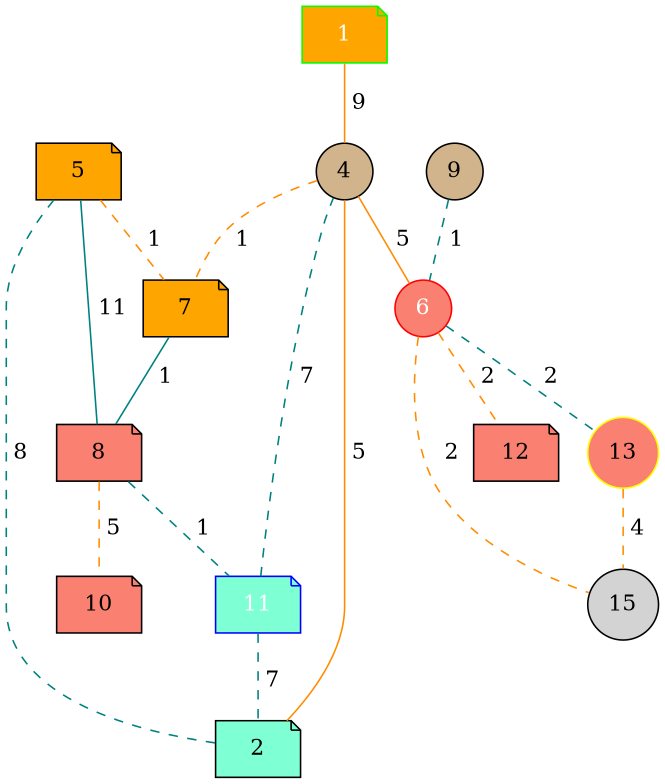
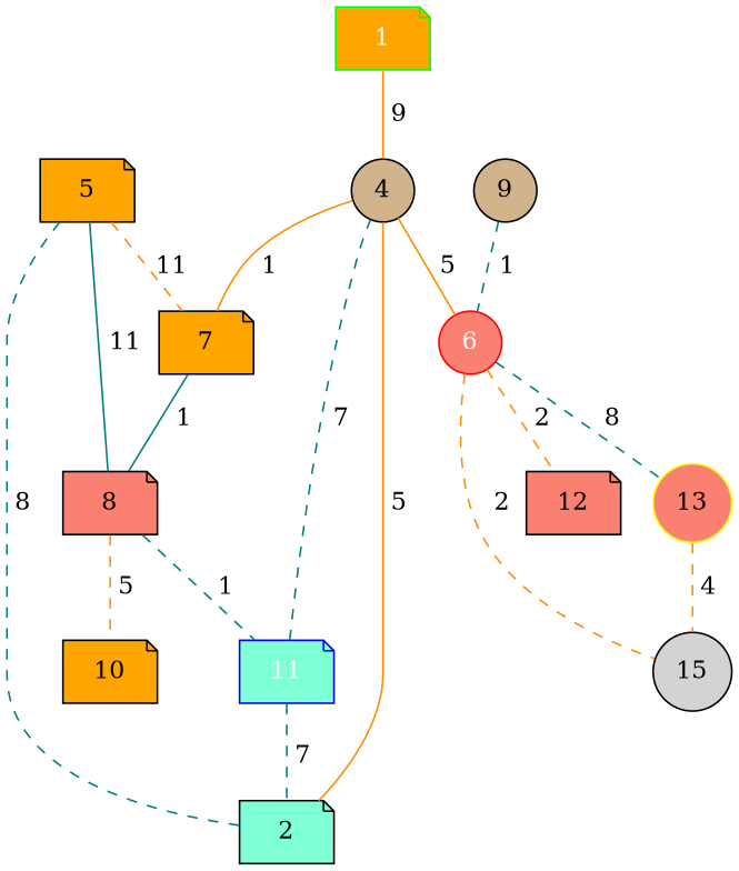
  strict graph {
    node [fillcolor=salmon shape=note style=filled]
    edge [color=darkorange style=dashed weight=1]
    n1 [color=green fillcolor=orange fontcolor=white label=1]
    n2 [fillcolor=tan label=4 shape=circle]
    n3 [fillcolor=aquamarine label=2]
    n4 [fillcolor=orange label=7]
    n5 [color=red fontcolor=white label=6 shape=circle]
    n6 [label=8]
    n7 [fillcolor=tan label=9 shape=circle]
    n8 [fillcolor=orange label=5]
-   n9 [label=10]
+   n9 [fillcolor=orange label=10]
    n10 [color=blue fillcolor=aquamarine fontcolor=white label=11]
    n11 [label=12]
    n12 [color=yellow label=13 shape=circle]
    n13 [fillcolor=lightgrey label=15 shape=circle]
    n1 -- n2 [label=" 9" style=solid weight=9]
    n2 -- n3 [label=" 5" style=solid weight=5]
-   n2 -- n4 [label=" 1"]
+   n2 -- n4 [label=" 1" style=solid]
    n2 -- n5 [label=" 5" style=solid weight=5]
    n4 -- n6 [color=teal label=" 1" style=solid]
    n5 -- n11 [label=" 2" weight=2]
-   n5 -- n12 [color=teal label=" 2" weight=2]
+   n5 -- n12 [color=teal label=" 8" weight=2]
    n5 -- n13 [label=" 2" weight=2]
    n6 -- n9 [label=" 5" weight=5]
    n6 -- n10 [color=teal label=" 1"]
    n7 -- n5 [color=teal label=" 1"]
    n8 -- n3 [color=teal label=" 8" weight=8]
-   n8 -- n4 [label=" 1"]
+   n8 -- n4 [label=" 11"]
    n8 -- n6 [color=teal label=" 11" style=solid weight=11]
    n10 -- n2 [color=teal label=" 7" weight=7]
    n10 -- n3 [color=teal label=" 7" weight=7]
    n12 -- n13 [label=" 4" weight=4]
  }
